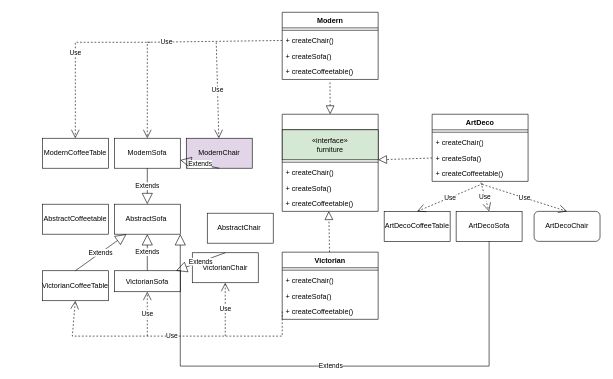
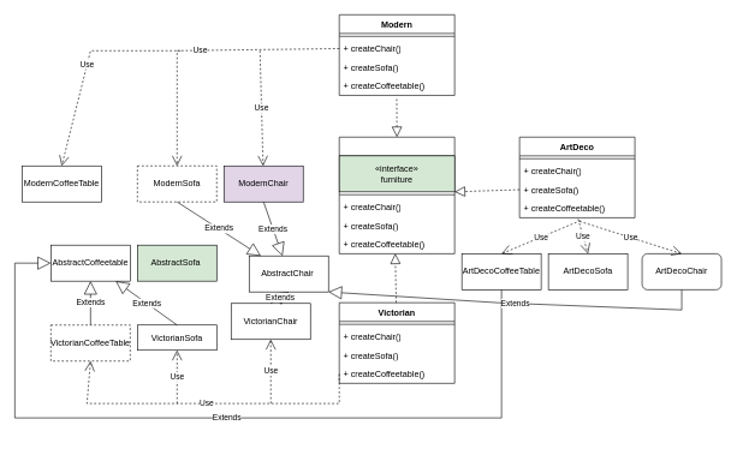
  <mxCell id="0" />
  <mxCell id="1" parent="0" />
  <mxCell id="2" value="Modern" style="swimlane;fontStyle=1;align=center;verticalAlign=top;childLayout=stackLayout;horizontal=1;startSize=26;horizontalStack=0;resizeParent=1;resizeParentMax=0;resizeLast=0;collapsible=1;marginBottom=0;whiteSpace=wrap;html=1;" vertex="1" parent="1"><mxGeometry x="470" y="20" width="160" height="112" as="geometry" /></mxCell>
  <mxCell id="3" value="" style="line;strokeWidth=1;fillColor=none;align=left;verticalAlign=middle;spacingTop=-1;spacingLeft=3;spacingRight=3;rotatable=0;labelPosition=right;points=[];portConstraint=eastwest;strokeColor=inherit;" vertex="1" parent="2"><mxGeometry y="26" width="160" height="8" as="geometry" /></mxCell>
  <mxCell id="4" value="+ createChair()" style="text;strokeColor=none;fillColor=none;align=left;verticalAlign=top;spacingLeft=4;spacingRight=4;overflow=hidden;rotatable=0;points=[[0,0.5],[1,0.5]];portConstraint=eastwest;whiteSpace=wrap;html=1;" vertex="1" parent="2"><mxGeometry y="34" width="160" height="26" as="geometry" /></mxCell>
  <mxCell id="5" value="+ createSofa()" style="text;strokeColor=none;fillColor=none;align=left;verticalAlign=top;spacingLeft=4;spacingRight=4;overflow=hidden;rotatable=0;points=[[0,0.5],[1,0.5]];portConstraint=eastwest;whiteSpace=wrap;html=1;" vertex="1" parent="2"><mxGeometry y="60" width="160" height="26" as="geometry" /></mxCell>
  <mxCell id="6" value="+ createCoffeetable()" style="text;strokeColor=none;fillColor=none;align=left;verticalAlign=top;spacingLeft=4;spacingRight=4;overflow=hidden;rotatable=0;points=[[0,0.5],[1,0.5]];portConstraint=eastwest;whiteSpace=wrap;html=1;" vertex="1" parent="2"><mxGeometry y="86" width="160" height="26" as="geometry" /></mxCell>
  <mxCell id="7" value="" style="swimlane;fontStyle=1;align=center;verticalAlign=top;childLayout=stackLayout;horizontal=1;startSize=26;horizontalStack=0;resizeParent=1;resizeParentMax=0;resizeLast=0;collapsible=1;marginBottom=0;whiteSpace=wrap;html=1;" vertex="1" parent="1"><mxGeometry x="470" y="190" width="160" height="162" as="geometry"><mxRectangle x="50" y="280" width="80" height="30" as="alternateBounds" /></mxGeometry></mxCell>
  <mxCell id="8" value="«interface»&lt;br&gt;furniture" style="html=1;whiteSpace=wrap;fillColor=#d5e8d4;" vertex="1" parent="7"><mxGeometry y="26" width="160" height="50" as="geometry" /></mxCell>
  <mxCell id="9" value="" style="line;strokeWidth=1;fillColor=none;align=left;verticalAlign=middle;spacingTop=-1;spacingLeft=3;spacingRight=3;rotatable=0;labelPosition=right;points=[];portConstraint=eastwest;strokeColor=inherit;" vertex="1" parent="7"><mxGeometry y="76" width="160" height="8" as="geometry" /></mxCell>
  <mxCell id="10" value="+ createChair()" style="text;strokeColor=none;fillColor=none;align=left;verticalAlign=top;spacingLeft=4;spacingRight=4;overflow=hidden;rotatable=0;points=[[0,0.5],[1,0.5]];portConstraint=eastwest;whiteSpace=wrap;html=1;" vertex="1" parent="7"><mxGeometry y="84" width="160" height="26" as="geometry" /></mxCell>
  <mxCell id="11" value="+ createSofa()" style="text;strokeColor=none;fillColor=none;align=left;verticalAlign=top;spacingLeft=4;spacingRight=4;overflow=hidden;rotatable=0;points=[[0,0.5],[1,0.5]];portConstraint=eastwest;whiteSpace=wrap;html=1;" vertex="1" parent="7"><mxGeometry y="110" width="160" height="26" as="geometry" /></mxCell>
  <mxCell id="12" value="+ createCoffeetable()" style="text;strokeColor=none;fillColor=none;align=left;verticalAlign=top;spacingLeft=4;spacingRight=4;overflow=hidden;rotatable=0;points=[[0,0.5],[1,0.5]];portConstraint=eastwest;whiteSpace=wrap;html=1;" vertex="1" parent="7"><mxGeometry y="136" width="160" height="26" as="geometry" /></mxCell>
  <mxCell id="13" value="ArtDeco" style="swimlane;fontStyle=1;align=center;verticalAlign=top;childLayout=stackLayout;horizontal=1;startSize=26;horizontalStack=0;resizeParent=1;resizeParentMax=0;resizeLast=0;collapsible=1;marginBottom=0;whiteSpace=wrap;html=1;" vertex="1" parent="1"><mxGeometry x="720" y="190" width="160" height="112" as="geometry" /></mxCell>
  <mxCell id="14" value="" style="line;strokeWidth=1;fillColor=none;align=left;verticalAlign=middle;spacingTop=-1;spacingLeft=3;spacingRight=3;rotatable=0;labelPosition=right;points=[];portConstraint=eastwest;strokeColor=inherit;" vertex="1" parent="13"><mxGeometry y="26" width="160" height="8" as="geometry" /></mxCell>
  <mxCell id="15" value="+ createChair()" style="text;strokeColor=none;fillColor=none;align=left;verticalAlign=top;spacingLeft=4;spacingRight=4;overflow=hidden;rotatable=0;points=[[0,0.5],[1,0.5]];portConstraint=eastwest;whiteSpace=wrap;html=1;" vertex="1" parent="13"><mxGeometry y="34" width="160" height="26" as="geometry" /></mxCell>
  <mxCell id="16" value="+ createSofa()" style="text;strokeColor=none;fillColor=none;align=left;verticalAlign=top;spacingLeft=4;spacingRight=4;overflow=hidden;rotatable=0;points=[[0,0.5],[1,0.5]];portConstraint=eastwest;whiteSpace=wrap;html=1;" vertex="1" parent="13"><mxGeometry y="60" width="160" height="26" as="geometry" /></mxCell>
  <mxCell id="17" value="+ createCoffeetable()" style="text;strokeColor=none;fillColor=none;align=left;verticalAlign=top;spacingLeft=4;spacingRight=4;overflow=hidden;rotatable=0;points=[[0,0.5],[1,0.5]];portConstraint=eastwest;whiteSpace=wrap;html=1;" vertex="1" parent="13"><mxGeometry y="86" width="160" height="26" as="geometry" /></mxCell>
  <mxCell id="18" value="Victorian" style="swimlane;fontStyle=1;align=center;verticalAlign=top;childLayout=stackLayout;horizontal=1;startSize=26;horizontalStack=0;resizeParent=1;resizeParentMax=0;resizeLast=0;collapsible=1;marginBottom=0;whiteSpace=wrap;html=1;" vertex="1" parent="1"><mxGeometry x="470" y="420" width="160" height="112" as="geometry" /></mxCell>
  <mxCell id="19" value="" style="line;strokeWidth=1;fillColor=none;align=left;verticalAlign=middle;spacingTop=-1;spacingLeft=3;spacingRight=3;rotatable=0;labelPosition=right;points=[];portConstraint=eastwest;strokeColor=inherit;" vertex="1" parent="18"><mxGeometry y="26" width="160" height="8" as="geometry" /></mxCell>
  <mxCell id="20" value="+ createChair()" style="text;strokeColor=none;fillColor=none;align=left;verticalAlign=top;spacingLeft=4;spacingRight=4;overflow=hidden;rotatable=0;points=[[0,0.5],[1,0.5]];portConstraint=eastwest;whiteSpace=wrap;html=1;" vertex="1" parent="18"><mxGeometry y="34" width="160" height="26" as="geometry" /></mxCell>
  <mxCell id="21" value="+ createSofa()" style="text;strokeColor=none;fillColor=none;align=left;verticalAlign=top;spacingLeft=4;spacingRight=4;overflow=hidden;rotatable=0;points=[[0,0.5],[1,0.5]];portConstraint=eastwest;whiteSpace=wrap;html=1;" vertex="1" parent="18"><mxGeometry y="60" width="160" height="26" as="geometry" /></mxCell>
  <mxCell id="22" value="+ createCoffeetable()" style="text;strokeColor=none;fillColor=none;align=left;verticalAlign=top;spacingLeft=4;spacingRight=4;overflow=hidden;rotatable=0;points=[[0,0.5],[1,0.5]];portConstraint=eastwest;whiteSpace=wrap;html=1;" vertex="1" parent="18"><mxGeometry y="86" width="160" height="26" as="geometry" /></mxCell>
  <mxCell id="23" value="" style="endArrow=block;dashed=1;endFill=0;endSize=12;html=1;rounded=0;entryX=0.5;entryY=0;entryDx=0;entryDy=0;exitX=0.498;exitY=1.192;exitDx=0;exitDy=0;exitPerimeter=0;" edge="1" parent="1" source="6" target="7"><mxGeometry width="160" relative="1" as="geometry"><mxPoint x="420" y="160" as="sourcePoint" /><mxPoint x="580" y="160" as="targetPoint" /></mxGeometry></mxCell>
  <mxCell id="24" value="" style="endArrow=block;dashed=1;endFill=0;endSize=12;html=1;rounded=0;exitX=0;exitY=0.5;exitDx=0;exitDy=0;entryX=1;entryY=1;entryDx=0;entryDy=0;" edge="1" parent="1" source="16" target="8"><mxGeometry width="160" relative="1" as="geometry"><mxPoint x="630" y="150" as="sourcePoint" /><mxPoint x="660" y="213" as="targetPoint" /></mxGeometry></mxCell>
  <mxCell id="25" value="" style="endArrow=block;dashed=1;endFill=0;endSize=12;html=1;rounded=0;entryX=0.485;entryY=0.987;entryDx=0;entryDy=0;entryPerimeter=0;" edge="1" parent="1" source="18" target="12"><mxGeometry width="160" relative="1" as="geometry"><mxPoint x="450" y="210" as="sourcePoint" /><mxPoint x="610" y="210" as="targetPoint" /></mxGeometry></mxCell>
  <mxCell id="26" value="AbstractChair&amp;nbsp;" style="html=1;whiteSpace=wrap;" vertex="1" parent="1"><mxGeometry x="345" y="355" width="110" height="50" as="geometry" /></mxCell>
  <mxCell id="27" value="AbstractCoffeetable" style="html=1;whiteSpace=wrap;" vertex="1" parent="1"><mxGeometry x="70" y="340" width="110" height="50" as="geometry" /></mxCell>
- <mxCell id="28" value="AbstractSofa&amp;nbsp;" style="html=1;whiteSpace=wrap;" vertex="1" parent="1"><mxGeometry x="190" y="340" width="110" height="50" as="geometry" /></mxCell>
+ <mxCell id="28" value="AbstractSofa&amp;nbsp;" style="html=1;whiteSpace=wrap;fillColor=#d5e8d4;" vertex="1" parent="1"><mxGeometry x="190" y="340" width="110" height="50" as="geometry" /></mxCell>
  <mxCell id="29" value="ArtDecoCoffeeTable" style="html=1;whiteSpace=wrap;" vertex="1" parent="1"><mxGeometry x="640" y="352" width="110" height="50" as="geometry" /></mxCell>
  <mxCell id="30" value="ArtDecoSofa" style="html=1;whiteSpace=wrap;" vertex="1" parent="1"><mxGeometry x="760" y="352" width="110" height="50" as="geometry" /></mxCell>
  <mxCell id="31" value="ArtDecoChair" style="html=1;whiteSpace=wrap;rounded=1;" vertex="1" parent="1"><mxGeometry x="890" y="352" width="110" height="50" as="geometry" /></mxCell>
  <mxCell id="32" value="ModernChair" style="html=1;whiteSpace=wrap;fillColor=#e1d5e7;" vertex="1" parent="1"><mxGeometry x="310" y="230" width="110" height="50" as="geometry" /></mxCell>
- <mxCell id="33" value="VictorianCoffeeTable" style="html=1;whiteSpace=wrap;" vertex="1" parent="1"><mxGeometry x="70" y="451" width="110" height="50" as="geometry" /></mxCell>
+ <mxCell id="33" value="VictorianCoffeeTable" style="html=1;whiteSpace=wrap;dashed=1;" vertex="1" parent="1"><mxGeometry x="70" y="451" width="110" height="50" as="geometry" /></mxCell>
  <mxCell id="34" value="VictorianChair" style="html=1;whiteSpace=wrap;" vertex="1" parent="1"><mxGeometry x="320" y="421" width="110" height="50" as="geometry" /></mxCell>
  <mxCell id="35" value="VictorianSofa" style="html=1;whiteSpace=wrap;" vertex="1" parent="1"><mxGeometry x="190" y="451" width="110" height="35" as="geometry" /></mxCell>
- <mxCell id="36" value="ModernSofa" style="html=1;whiteSpace=wrap;" vertex="1" parent="1"><mxGeometry x="190" y="230" width="110" height="50" as="geometry" /></mxCell>
- <mxCell id="37" value="ModernCoffeeTable" style="html=1;whiteSpace=wrap;" vertex="1" parent="1"><mxGeometry x="70" y="230" width="110" height="50" as="geometry" /></mxCell>
- <mxCell id="38" value="Extends" style="endArrow=block;endSize=16;endFill=0;html=1;rounded=0;exitX=0.5;exitY=1;exitDx=0;exitDy=0;entryX=0.5;entryY=0;entryDx=0;entryDy=0;" edge="1" parent="1" source="36" target="28"><mxGeometry width="160" relative="1" as="geometry"><mxPoint x="280" y="310" as="sourcePoint" /><mxPoint x="440" y="310" as="targetPoint" /></mxGeometry></mxCell>
- <mxCell id="39" value="Extends" style="endArrow=block;endSize=16;endFill=0;html=1;rounded=0;exitX=0.5;exitY=1;exitDx=0;exitDy=0;" edge="1" parent="1" source="32" target="36"><mxGeometry width="160" relative="1" as="geometry"><mxPoint x="290" y="320" as="sourcePoint" /><mxPoint x="450" y="320" as="targetPoint" /></mxGeometry></mxCell>
- <mxCell id="42" value="Extends" style="endArrow=block;endSize=16;endFill=0;html=1;rounded=0;exitX=0.5;exitY=1;exitDx=0;exitDy=0;entryX=1;entryY=1;entryDx=0;entryDy=0;" edge="1" parent="1" source="30" target="28"><mxGeometry width="160" relative="1" as="geometry"><mxPoint x="740" y="475.33" as="sourcePoint" /><mxPoint x="815" y="620" as="targetPoint" /><Array as="points"><mxPoint x="815" y="610" /><mxPoint x="300" y="610" /></Array></mxGeometry></mxCell>
- <mxCell id="43" value="Extends" style="endArrow=block;endSize=16;endFill=0;html=1;rounded=0;exitX=0.5;exitY=0;exitDx=0;exitDy=0;" edge="1" parent="1" source="34" target="35"><mxGeometry width="160" relative="1" as="geometry"><mxPoint x="310" y="410" as="sourcePoint" /><mxPoint x="470" y="410" as="targetPoint" /></mxGeometry></mxCell>
- <mxCell id="44" value="Extends" style="endArrow=block;endSize=16;endFill=0;html=1;rounded=0;exitX=0.5;exitY=0;exitDx=0;exitDy=0;entryX=0.5;entryY=1;entryDx=0;entryDy=0;" edge="1" parent="1" source="35" target="28"><mxGeometry width="160" relative="1" as="geometry"><mxPoint x="250" y="420" as="sourcePoint" /><mxPoint x="410" y="420" as="targetPoint" /></mxGeometry></mxCell>
- <mxCell id="45" value="Extends" style="endArrow=block;endSize=16;endFill=0;html=1;rounded=0;exitX=0.5;exitY=0;exitDx=0;exitDy=0;" edge="1" parent="1" source="33" target="28"><mxGeometry width="160" relative="1" as="geometry"><mxPoint x="350" y="380" as="sourcePoint" /><mxPoint x="510" y="380" as="targetPoint" /></mxGeometry></mxCell>
+ <mxCell id="36" value="ModernSofa" style="html=1;whiteSpace=wrap;dashed=1;" vertex="1" parent="1"><mxGeometry x="190" y="230" width="110" height="50" as="geometry" /></mxCell>
+ <mxCell id="37" value="ModernCoffeeTable" style="html=1;whiteSpace=wrap;" vertex="1" parent="1"><mxGeometry x="30" y="230" width="110" height="50" as="geometry" /></mxCell>
+ <mxCell id="38" value="Extends" style="endArrow=block;endSize=16;endFill=0;html=1;rounded=0;exitX=0.5;exitY=1;exitDx=0;exitDy=0;" edge="1" parent="1" source="36" target="26"><mxGeometry width="160" relative="1" as="geometry"><mxPoint x="280" y="310" as="sourcePoint" /><mxPoint x="440" y="310" as="targetPoint" /></mxGeometry></mxCell>
+ <mxCell id="39" value="Extends" style="endArrow=block;endSize=16;endFill=0;html=1;rounded=0;exitX=0.5;exitY=1;exitDx=0;exitDy=0;" edge="1" parent="1" source="32" target="26"><mxGeometry width="160" relative="1" as="geometry"><mxPoint x="290" y="320" as="sourcePoint" /><mxPoint x="450" y="320" as="targetPoint" /></mxGeometry></mxCell>
+ <mxCell id="40" value="Extends" style="endArrow=block;endSize=16;endFill=0;html=1;rounded=0;exitX=0.5;exitY=1;exitDx=0;exitDy=0;entryX=0;entryY=0.5;entryDx=0;entryDy=0;" edge="1" parent="1" source="29" target="27"><mxGeometry width="160" relative="1" as="geometry"><mxPoint x="700" y="460" as="sourcePoint" /><mxPoint x="860" y="460" as="targetPoint" /><Array as="points"><mxPoint x="695" y="580" /><mxPoint x="20" y="580" /><mxPoint x="20" y="365" /></Array></mxGeometry></mxCell>
+ <mxCell id="41" value="Extends" style="endArrow=block;endSize=16;endFill=0;html=1;rounded=0;exitX=0.5;exitY=1;exitDx=0;exitDy=0;entryX=1;entryY=1;entryDx=0;entryDy=0;" edge="1" parent="1" source="31" target="26"><mxGeometry width="160" relative="1" as="geometry"><mxPoint x="900" y="483" as="sourcePoint" /><mxPoint x="1060" y="483" as="targetPoint" /><Array as="points"><mxPoint x="945" y="430" /><mxPoint x="690" y="420" /></Array></mxGeometry></mxCell>
+ <mxCell id="43" value="Extends" style="endArrow=block;endSize=16;endFill=0;html=1;rounded=0;exitX=0.5;exitY=0;exitDx=0;exitDy=0;entryX=0.5;entryY=1;entryDx=0;entryDy=0;" edge="1" parent="1" source="34" target="26"><mxGeometry width="160" relative="1" as="geometry"><mxPoint x="310" y="410" as="sourcePoint" /><mxPoint x="470" y="410" as="targetPoint" /></mxGeometry></mxCell>
+ <mxCell id="44" value="Extends" style="endArrow=block;endSize=16;endFill=0;html=1;rounded=0;exitX=0.5;exitY=0;exitDx=0;exitDy=0;" edge="1" parent="1" source="35" target="27"><mxGeometry width="160" relative="1" as="geometry"><mxPoint x="250" y="420" as="sourcePoint" /><mxPoint x="410" y="420" as="targetPoint" /></mxGeometry></mxCell>
+ <mxCell id="45" value="Extends" style="endArrow=block;endSize=16;endFill=0;html=1;rounded=0;exitX=0.5;exitY=0;exitDx=0;exitDy=0;entryX=0.5;entryY=1;entryDx=0;entryDy=0;" edge="1" parent="1" source="33" target="27"><mxGeometry width="160" relative="1" as="geometry"><mxPoint x="350" y="380" as="sourcePoint" /><mxPoint x="510" y="380" as="targetPoint" /></mxGeometry></mxCell>
  <mxCell id="46" value="Use" style="endArrow=open;endSize=12;dashed=1;html=1;rounded=0;entryX=0.5;entryY=0;entryDx=0;entryDy=0;" edge="1" parent="1" target="37"><mxGeometry width="160" relative="1" as="geometry"><mxPoint x="250" y="70" as="sourcePoint" /><mxPoint x="250" y="0" as="targetPoint" /><Array as="points"><mxPoint x="125" y="70" /></Array></mxGeometry></mxCell>
  <mxCell id="47" value="Use" style="endArrow=open;endSize=12;dashed=1;html=1;rounded=0;exitX=0;exitY=0.5;exitDx=0;exitDy=0;entryX=0.5;entryY=1;entryDx=0;entryDy=0;" edge="1" parent="1" source="22" target="33"><mxGeometry width="160" relative="1" as="geometry"><mxPoint x="45" y="560" as="sourcePoint" /><mxPoint x="110" y="510" as="targetPoint" /><Array as="points"><mxPoint x="470" y="560" /><mxPoint x="120" y="560" /></Array></mxGeometry></mxCell>
  <mxCell id="48" value="Use" style="endArrow=open;endSize=12;dashed=1;html=1;rounded=0;entryX=0.5;entryY=1;entryDx=0;entryDy=0;" edge="1" parent="1" target="34"><mxGeometry width="160" relative="1" as="geometry"><mxPoint x="375" y="560" as="sourcePoint" /><mxPoint x="400" y="532" as="targetPoint" /></mxGeometry></mxCell>
  <mxCell id="49" value="Use" style="endArrow=open;endSize=12;dashed=1;html=1;rounded=0;entryX=0.5;entryY=1;entryDx=0;entryDy=0;" edge="1" parent="1" target="35"><mxGeometry width="160" relative="1" as="geometry"><mxPoint x="245" y="560" as="sourcePoint" /><mxPoint x="235" y="105.33" as="targetPoint" /></mxGeometry></mxCell>
  <mxCell id="50" value="Use" style="endArrow=open;endSize=12;dashed=1;html=1;rounded=0;" edge="1" parent="1" target="32"><mxGeometry width="160" relative="1" as="geometry"><mxPoint x="360" y="70" as="sourcePoint" /><mxPoint x="245" y="115.33" as="targetPoint" /></mxGeometry></mxCell>
  <mxCell id="51" value="Use" style="endArrow=open;endSize=12;dashed=1;html=1;rounded=0;exitX=0;exitY=0.5;exitDx=0;exitDy=0;entryX=0.5;entryY=0;entryDx=0;entryDy=0;" edge="1" parent="1" source="4" target="36"><mxGeometry width="160" relative="1" as="geometry"><mxPoint x="95" y="125.33" as="sourcePoint" /><mxPoint x="255" y="125.33" as="targetPoint" /><Array as="points"><mxPoint x="245" y="70" /></Array></mxGeometry></mxCell>
  <mxCell id="52" value="Use" style="endArrow=open;endSize=12;dashed=1;html=1;rounded=0;exitX=0.521;exitY=1.19;exitDx=0;exitDy=0;exitPerimeter=0;entryX=0.5;entryY=0;entryDx=0;entryDy=0;" edge="1" parent="1" source="17" target="31"><mxGeometry width="160" relative="1" as="geometry"><mxPoint x="930" y="302" as="sourcePoint" /><mxPoint x="1090" y="302" as="targetPoint" /></mxGeometry></mxCell>
  <mxCell id="53" value="Use" style="endArrow=open;endSize=12;dashed=1;html=1;rounded=0;exitX=0.528;exitY=1.149;exitDx=0;exitDy=0;exitPerimeter=0;entryX=0.5;entryY=0;entryDx=0;entryDy=0;" edge="1" parent="1" source="17" target="29"><mxGeometry width="160" relative="1" as="geometry"><mxPoint x="600" y="320" as="sourcePoint" /><mxPoint x="760" y="320" as="targetPoint" /></mxGeometry></mxCell>
  <mxCell id="54" value="Use" style="endArrow=open;endSize=12;dashed=1;html=1;rounded=0;exitX=0.508;exitY=1.067;exitDx=0;exitDy=0;exitPerimeter=0;entryX=0.5;entryY=0;entryDx=0;entryDy=0;" edge="1" parent="1" source="17" target="30"><mxGeometry width="160" relative="1" as="geometry"><mxPoint x="960" y="300" as="sourcePoint" /><mxPoint x="1120" y="300" as="targetPoint" /></mxGeometry></mxCell>
